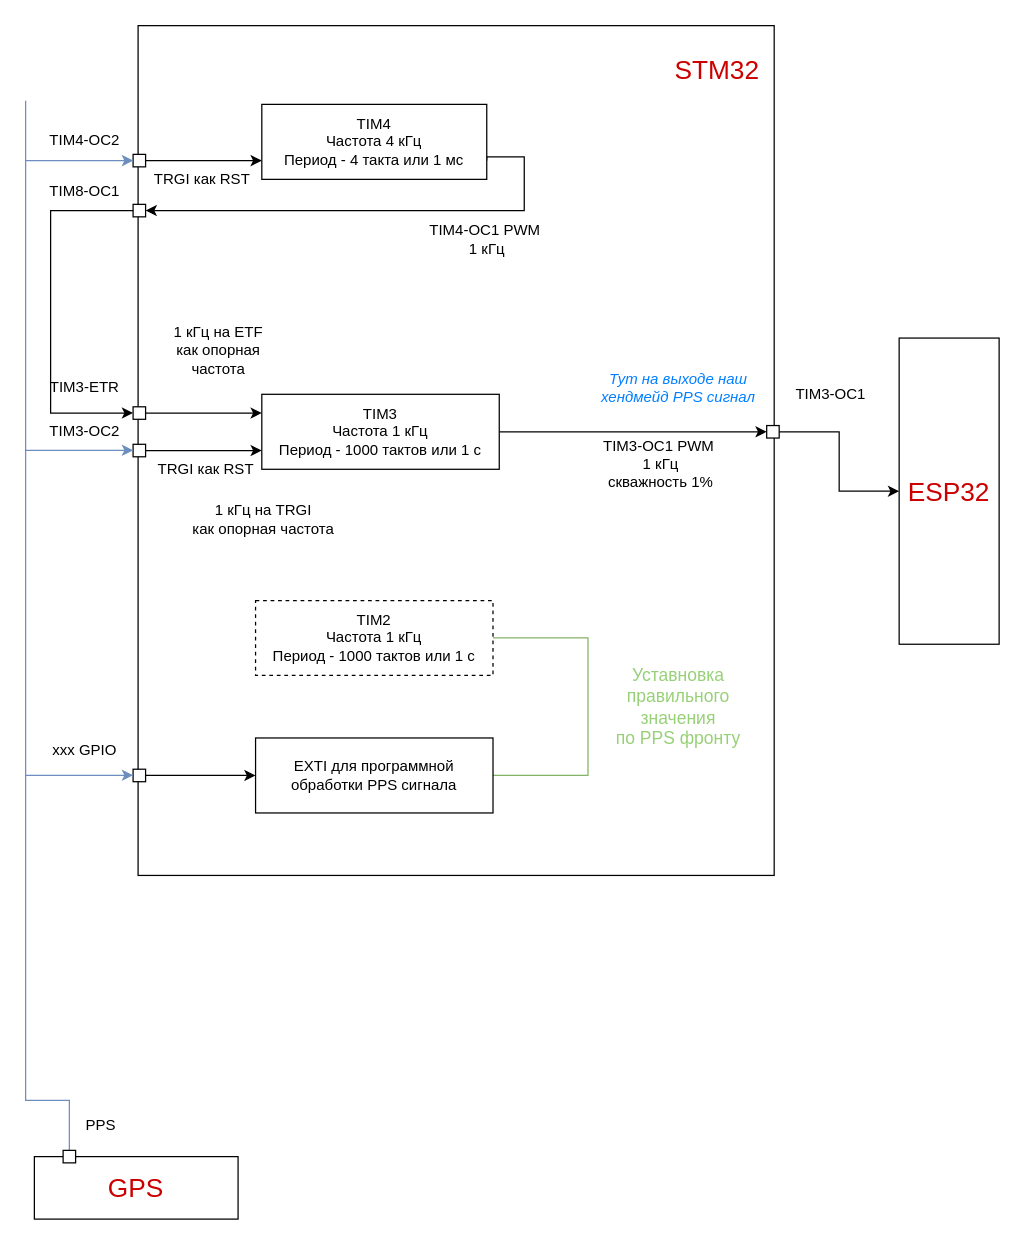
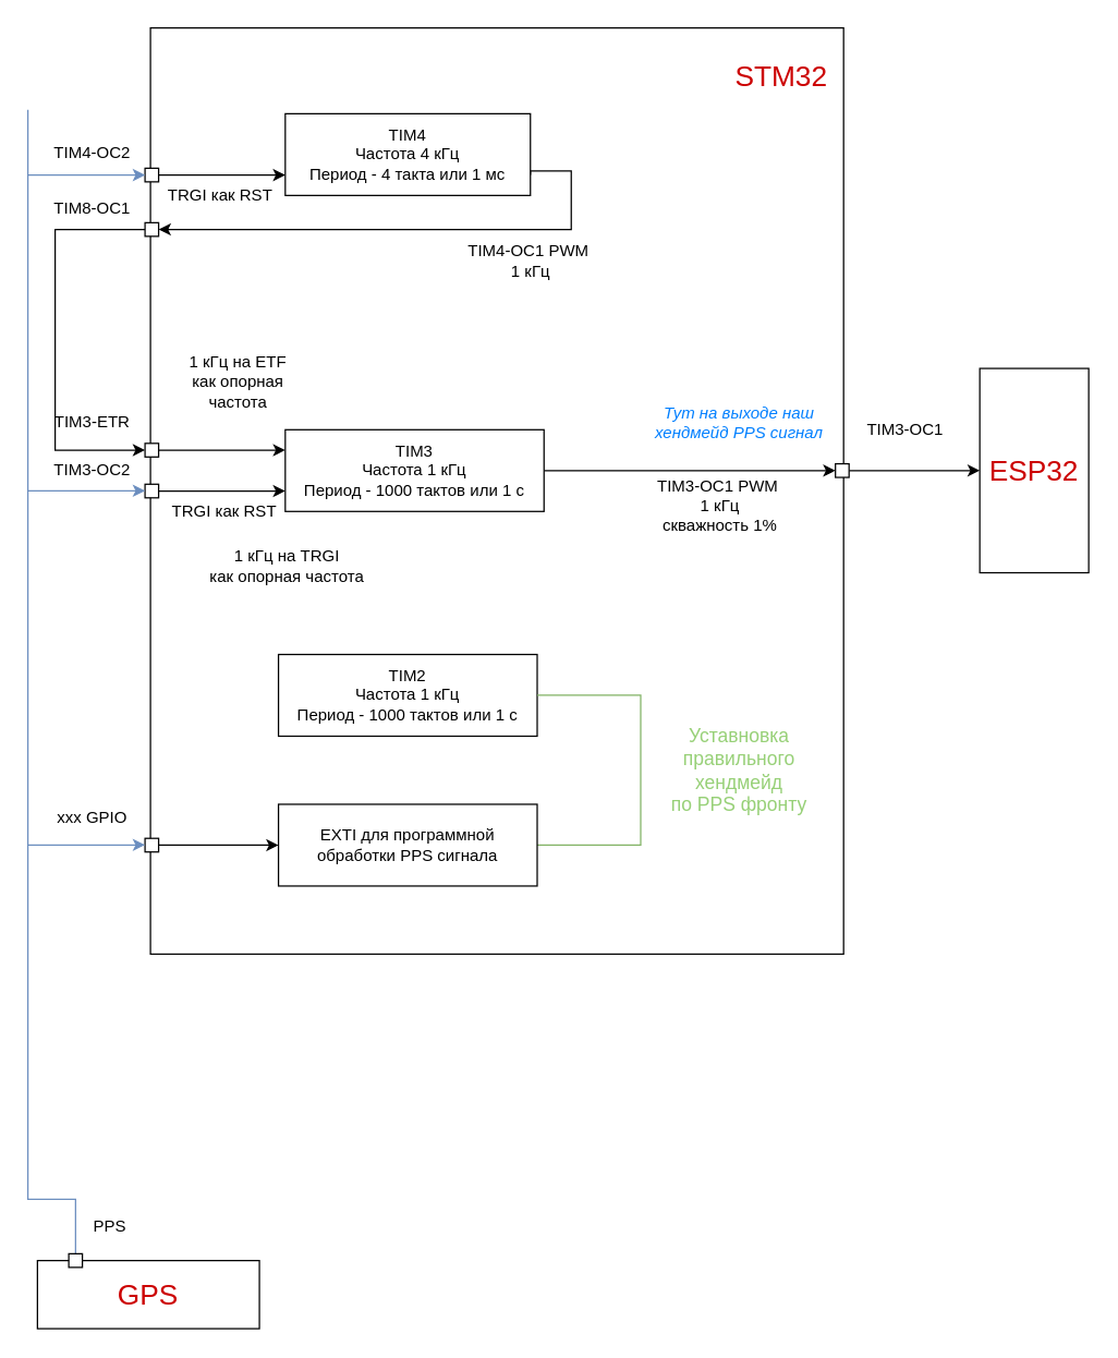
  <mxCell id="0" />
  <mxCell id="1" parent="0" />
  <mxCell id="2" value="&lt;font color=&quot;#cc0000&quot;&gt;GPS&lt;/font&gt;" style="rounded=0;whiteSpace=wrap;html=1;fontSize=21;fontColor=#007FFF;" vertex="1" parent="1"><mxGeometry x="27" y="925" width="163" height="50" as="geometry" /></mxCell>
  <mxCell id="3" value="" style="rounded=0;whiteSpace=wrap;html=1;fontSize=21;fontColor=#007FFF;" vertex="1" parent="1"><mxGeometry x="110" y="20" width="509" height="680" as="geometry" /></mxCell>
  <mxCell id="4" style="edgeStyle=orthogonalEdgeStyle;rounded=0;orthogonalLoop=1;jettySize=auto;html=1;exitX=1;exitY=0.75;exitDx=0;exitDy=0;entryX=1;entryY=0.5;entryDx=0;entryDy=0;" edge="1" parent="1" source="6" target="11"><mxGeometry relative="1" as="geometry"><mxPoint x="99" y="210" as="targetPoint" /><Array as="points"><mxPoint x="419" y="125" /><mxPoint x="419" y="168" /></Array></mxGeometry></mxCell>
  <mxCell id="5" value="TIM4-OC1 PWM&amp;nbsp;&lt;br&gt;1 кГц" style="text;html=1;align=center;verticalAlign=middle;resizable=0;points=[];labelBackgroundColor=#ffffff;" vertex="1" connectable="0" parent="4"><mxGeometry x="0.029" y="-1" relative="1" as="geometry"><mxPoint x="88.46" y="23" as="offset" /></mxGeometry></mxCell>
  <mxCell id="6" value="TIM4&lt;br&gt;&lt;span style=&quot;white-space: nowrap&quot;&gt;Частота 4 кГц&lt;/span&gt;&lt;br style=&quot;white-space: nowrap&quot;&gt;&lt;span style=&quot;white-space: nowrap&quot;&gt;Период - 4 такта или 1 мс&lt;/span&gt;" style="rounded=0;whiteSpace=wrap;html=1;" vertex="1" parent="1"><mxGeometry x="209" y="83" width="180" height="60" as="geometry" /></mxCell>
  <mxCell id="7" style="edgeStyle=orthogonalEdgeStyle;rounded=0;orthogonalLoop=1;jettySize=auto;html=1;exitX=1;exitY=0.5;exitDx=0;exitDy=0;entryX=0;entryY=0.5;entryDx=0;entryDy=0;" edge="1" parent="1" source="9" target="16"><mxGeometry relative="1" as="geometry" /></mxCell>
  <mxCell id="8" value="TIM3-OC1 PWM&amp;nbsp;&lt;br&gt;1 кГц&lt;br&gt;скважность 1%" style="text;html=1;align=center;verticalAlign=middle;resizable=0;points=[];labelBackgroundColor=#ffffff;" vertex="1" connectable="0" parent="7"><mxGeometry x="-0.423" y="-3" relative="1" as="geometry"><mxPoint x="66.67" y="22" as="offset" /></mxGeometry></mxCell>
  <mxCell id="9" value="TIM3&lt;br&gt;&lt;span style=&quot;white-space: nowrap&quot;&gt;Частота 1 кГц&lt;/span&gt;&lt;br style=&quot;white-space: nowrap&quot;&gt;&lt;span style=&quot;white-space: nowrap&quot;&gt;Период - 1000 тактов или 1 с&lt;/span&gt;" style="rounded=0;whiteSpace=wrap;html=1;" vertex="1" parent="1"><mxGeometry x="209" y="315" width="190" height="60" as="geometry" /></mxCell>
  <mxCell id="10" style="edgeStyle=orthogonalEdgeStyle;rounded=0;orthogonalLoop=1;jettySize=auto;html=1;exitX=0;exitY=0.5;exitDx=0;exitDy=0;entryX=0;entryY=0.5;entryDx=0;entryDy=0;" edge="1" parent="1" source="11" target="13"><mxGeometry relative="1" as="geometry"><Array as="points"><mxPoint x="40" y="168" /><mxPoint x="40" y="330" /></Array></mxGeometry></mxCell>
  <mxCell id="11" value="" style="whiteSpace=wrap;html=1;aspect=fixed;" vertex="1" parent="1"><mxGeometry x="106" y="163" width="10" height="10" as="geometry" /></mxCell>
  <mxCell id="12" style="edgeStyle=orthogonalEdgeStyle;rounded=0;orthogonalLoop=1;jettySize=auto;html=1;exitX=1;exitY=0.5;exitDx=0;exitDy=0;entryX=0;entryY=0.25;entryDx=0;entryDy=0;fontColor=#007FFF;" edge="1" parent="1" source="13" target="9"><mxGeometry relative="1" as="geometry" /></mxCell>
  <mxCell id="13" value="" style="whiteSpace=wrap;html=1;aspect=fixed;" vertex="1" parent="1"><mxGeometry x="106" y="325" width="10" height="10" as="geometry" /></mxCell>
  <mxCell id="14" value="TIM8-OC1" style="text;html=1;align=center;verticalAlign=middle;resizable=0;points=[];autosize=1;" vertex="1" parent="1"><mxGeometry x="32" y="143" width="70" height="20" as="geometry" /></mxCell>
  <mxCell id="15" style="edgeStyle=orthogonalEdgeStyle;rounded=0;orthogonalLoop=1;jettySize=auto;html=1;exitX=1;exitY=0.5;exitDx=0;exitDy=0;entryX=0;entryY=0.5;entryDx=0;entryDy=0;fontSize=21;fontColor=#007FFF;" edge="1" parent="1" source="16" target="35"><mxGeometry relative="1" as="geometry" /></mxCell>
  <mxCell id="16" value="" style="whiteSpace=wrap;html=1;aspect=fixed;" vertex="1" parent="1"><mxGeometry x="613" y="340" width="10" height="10" as="geometry" /></mxCell>
  <mxCell id="17" value="TIM3-OC1" style="text;html=1;align=center;verticalAlign=middle;resizable=0;points=[];autosize=1;" vertex="1" parent="1"><mxGeometry x="629" y="305" width="70" height="20" as="geometry" /></mxCell>
  <mxCell id="18" value="&lt;i&gt;Тут на выходе наш &lt;br&gt;хендмейд PPS сигнал&lt;/i&gt;" style="text;html=1;align=center;verticalAlign=middle;resizable=0;points=[];autosize=1;fontColor=#007FFF;" vertex="1" parent="1"><mxGeometry x="472" y="295" width="140" height="30" as="geometry" /></mxCell>
- <mxCell id="19" value="TIM2&lt;br&gt;&lt;span style=&quot;white-space: nowrap&quot;&gt;Частота 1 кГц&lt;/span&gt;&lt;br style=&quot;white-space: nowrap&quot;&gt;&lt;span style=&quot;white-space: nowrap&quot;&gt;Период - 1000 тактов или 1 с&lt;/span&gt;" style="rounded=0;whiteSpace=wrap;html=1;dashed=1;" vertex="1" parent="1"><mxGeometry x="204" y="480" width="190" height="60" as="geometry" /></mxCell>
+ <mxCell id="19" value="TIM2&lt;br&gt;&lt;span style=&quot;white-space: nowrap&quot;&gt;Частота 1 кГц&lt;/span&gt;&lt;br style=&quot;white-space: nowrap&quot;&gt;&lt;span style=&quot;white-space: nowrap&quot;&gt;Период - 1000 тактов или 1 с&lt;/span&gt;" style="rounded=0;whiteSpace=wrap;html=1;" vertex="1" parent="1"><mxGeometry x="204" y="480" width="190" height="60" as="geometry" /></mxCell>
  <mxCell id="20" value="TIM3-ETR" style="text;html=1;align=center;verticalAlign=middle;resizable=0;points=[];autosize=1;" vertex="1" parent="1"><mxGeometry x="32" y="300" width="70" height="20" as="geometry" /></mxCell>
  <mxCell id="21" value="&lt;font color=&quot;#000000&quot;&gt;1 кГц на ETF&lt;br&gt;как опорная&lt;br&gt;частота&lt;br&gt;&lt;/font&gt;" style="text;html=1;align=center;verticalAlign=middle;resizable=0;points=[];autosize=1;fontColor=#007FFF;" vertex="1" parent="1"><mxGeometry x="129" y="255" width="90" height="50" as="geometry" /></mxCell>
  <mxCell id="22" value="&lt;font color=&quot;#000000&quot;&gt;1 кГц на TRGI&lt;br&gt;как опорная частота&lt;br&gt;&lt;/font&gt;" style="text;html=1;align=center;verticalAlign=middle;resizable=0;points=[];autosize=1;fontColor=#007FFF;" vertex="1" parent="1"><mxGeometry x="145" y="400" width="130" height="30" as="geometry" /></mxCell>
  <mxCell id="23" style="edgeStyle=orthogonalEdgeStyle;rounded=0;orthogonalLoop=1;jettySize=auto;html=1;exitX=1;exitY=0.5;exitDx=0;exitDy=0;entryX=0;entryY=0.75;entryDx=0;entryDy=0;fontColor=#007FFF;" edge="1" parent="1" source="24" target="6"><mxGeometry relative="1" as="geometry"><mxPoint x="204" y="120" as="targetPoint" /></mxGeometry></mxCell>
  <mxCell id="24" value="" style="whiteSpace=wrap;html=1;aspect=fixed;" vertex="1" parent="1"><mxGeometry x="106" y="123" width="10" height="10" as="geometry" /></mxCell>
  <mxCell id="25" style="edgeStyle=orthogonalEdgeStyle;rounded=0;orthogonalLoop=1;jettySize=auto;html=1;exitX=1;exitY=0.5;exitDx=0;exitDy=0;entryX=0;entryY=0.75;entryDx=0;entryDy=0;fontColor=#007FFF;" edge="1" parent="1" source="26" target="9"><mxGeometry relative="1" as="geometry" /></mxCell>
  <mxCell id="26" value="" style="whiteSpace=wrap;html=1;aspect=fixed;" vertex="1" parent="1"><mxGeometry x="106" y="355" width="10" height="10" as="geometry" /></mxCell>
  <mxCell id="27" value="TIM3-OC2" style="text;html=1;align=center;verticalAlign=middle;resizable=0;points=[];autosize=1;" vertex="1" parent="1"><mxGeometry x="32" y="335" width="70" height="20" as="geometry" /></mxCell>
  <mxCell id="28" value="TIM4-OC2" style="text;html=1;align=center;verticalAlign=middle;resizable=0;points=[];autosize=1;" vertex="1" parent="1"><mxGeometry x="32" y="102" width="70" height="20" as="geometry" /></mxCell>
  <mxCell id="29" style="edgeStyle=orthogonalEdgeStyle;rounded=0;orthogonalLoop=1;jettySize=auto;html=1;exitX=1;exitY=0.5;exitDx=0;exitDy=0;entryX=1;entryY=0.5;entryDx=0;entryDy=0;endArrow=none;endFill=0;fontSize=21;fontColor=#007FFF;fillColor=#d5e8d4;strokeColor=#82b366;" edge="1" parent="1" source="30" target="19"><mxGeometry relative="1" as="geometry"><Array as="points"><mxPoint x="470" y="620" /><mxPoint x="470" y="510" /></Array></mxGeometry></mxCell>
  <mxCell id="30" value="EXTI для программной обработки PPS сигнала" style="rounded=0;whiteSpace=wrap;html=1;" vertex="1" parent="1"><mxGeometry x="204" y="590" width="190" height="60" as="geometry" /></mxCell>
  <mxCell id="31" value="" style="whiteSpace=wrap;html=1;aspect=fixed;" vertex="1" parent="1"><mxGeometry x="106" y="615" width="10" height="10" as="geometry" /></mxCell>
  <mxCell id="32" style="edgeStyle=orthogonalEdgeStyle;rounded=0;orthogonalLoop=1;jettySize=auto;html=1;exitX=1;exitY=0.5;exitDx=0;exitDy=0;entryX=0;entryY=0.5;entryDx=0;entryDy=0;fontColor=#007FFF;" edge="1" parent="1" source="31" target="30"><mxGeometry relative="1" as="geometry"><mxPoint x="122" y="535" as="sourcePoint" /><mxPoint x="214" y="535" as="targetPoint" /></mxGeometry></mxCell>
  <mxCell id="33" value="xxx GPIO" style="text;html=1;align=center;verticalAlign=middle;resizable=0;points=[];autosize=1;" vertex="1" parent="1"><mxGeometry x="32" y="590" width="70" height="20" as="geometry" /></mxCell>
  <mxCell id="34" value="&lt;font color=&quot;#cc0000&quot; style=&quot;font-size: 21px;&quot;&gt;STM32&lt;/font&gt;" style="text;html=1;align=center;verticalAlign=middle;resizable=0;points=[];autosize=1;fontColor=#007FFF;fontSize=21;" vertex="1" parent="1"><mxGeometry x="533" y="40" width="80" height="30" as="geometry" /></mxCell>
- <mxCell id="35" value="&lt;font color=&quot;#cc0000&quot;&gt;ESP32&lt;/font&gt;" style="rounded=0;whiteSpace=wrap;html=1;fontSize=21;fontColor=#007FFF;" vertex="1" parent="1"><mxGeometry x="719" y="270" width="80" height="245" as="geometry" /></mxCell>
+ <mxCell id="35" value="&lt;font color=&quot;#cc0000&quot;&gt;ESP32&lt;/font&gt;" style="rounded=0;whiteSpace=wrap;html=1;fontSize=21;fontColor=#007FFF;" vertex="1" parent="1"><mxGeometry x="719" y="270" width="80" height="150" as="geometry" /></mxCell>
  <mxCell id="36" value="&lt;font color=&quot;#000000&quot;&gt;TRGI как RST&lt;br&gt;&lt;/font&gt;" style="text;html=1;align=center;verticalAlign=middle;resizable=0;points=[];autosize=1;fontColor=#007FFF;" vertex="1" parent="1"><mxGeometry x="119" y="365" width="90" height="20" as="geometry" /></mxCell>
  <mxCell id="37" value="&lt;font color=&quot;#000000&quot;&gt;TRGI как RST&lt;br&gt;&lt;/font&gt;" style="text;html=1;align=center;verticalAlign=middle;resizable=0;points=[];autosize=1;fontColor=#007FFF;" vertex="1" parent="1"><mxGeometry x="116" y="133" width="90" height="20" as="geometry" /></mxCell>
  <mxCell id="38" style="edgeStyle=orthogonalEdgeStyle;rounded=0;orthogonalLoop=1;jettySize=auto;html=1;exitX=0.5;exitY=0;exitDx=0;exitDy=0;fontSize=21;fontColor=#007FFF;endArrow=none;endFill=0;fillColor=#dae8fc;strokeColor=#6c8ebf;" edge="1" parent="1" source="39"><mxGeometry relative="1" as="geometry"><mxPoint x="20" y="80" as="targetPoint" /><Array as="points"><mxPoint x="55" y="880" /><mxPoint x="20" y="880" /></Array></mxGeometry></mxCell>
  <mxCell id="39" value="" style="whiteSpace=wrap;html=1;aspect=fixed;" vertex="1" parent="1"><mxGeometry x="50" y="920" width="10" height="10" as="geometry" /></mxCell>
  <mxCell id="40" value="PPS" style="text;html=1;align=center;verticalAlign=middle;resizable=0;points=[];autosize=1;" vertex="1" parent="1"><mxGeometry x="60" y="890" width="40" height="20" as="geometry" /></mxCell>
  <mxCell id="41" value="" style="endArrow=classic;html=1;fontSize=21;fontColor=#007FFF;entryX=0;entryY=0.5;entryDx=0;entryDy=0;fillColor=#dae8fc;strokeColor=#6c8ebf;" edge="1" parent="1" target="24"><mxGeometry width="50" height="50" relative="1" as="geometry"><mxPoint x="20" y="128" as="sourcePoint" /><mxPoint x="82" y="115" as="targetPoint" /></mxGeometry></mxCell>
  <mxCell id="42" value="" style="endArrow=classic;html=1;fontSize=21;fontColor=#007FFF;entryX=0;entryY=0.5;entryDx=0;entryDy=0;fillColor=#dae8fc;strokeColor=#6c8ebf;" edge="1" parent="1"><mxGeometry width="50" height="50" relative="1" as="geometry"><mxPoint x="20" y="359.83" as="sourcePoint" /><mxPoint x="106" y="359.83" as="targetPoint" /></mxGeometry></mxCell>
  <mxCell id="43" value="" style="endArrow=classic;html=1;fontSize=21;fontColor=#007FFF;entryX=0;entryY=0.5;entryDx=0;entryDy=0;fillColor=#dae8fc;strokeColor=#6c8ebf;" edge="1" parent="1"><mxGeometry width="50" height="50" relative="1" as="geometry"><mxPoint x="20" y="619.83" as="sourcePoint" /><mxPoint x="106" y="619.83" as="targetPoint" /></mxGeometry></mxCell>
- <mxCell id="44" value="&lt;font color=&quot;#97d077&quot; style=&quot;font-size: 14px&quot;&gt;&lt;span style=&quot;font-size: 14px&quot;&gt;Уставновка&lt;br&gt;правильного&lt;br&gt;значения&lt;br style=&quot;font-size: 14px&quot;&gt;по PPS фронту&lt;br style=&quot;font-size: 14px&quot;&gt;&lt;/span&gt;&lt;/font&gt;" style="text;html=1;align=center;verticalAlign=middle;resizable=0;points=[];autosize=1;fontSize=14;fontColor=#007FFF;" vertex="1" parent="1"><mxGeometry x="487" y="530" width="110" height="70" as="geometry" /></mxCell>
+ <mxCell id="44" value="&lt;font color=&quot;#97d077&quot; style=&quot;font-size: 14px&quot;&gt;&lt;span style=&quot;font-size: 14px&quot;&gt;Уставновка&lt;br&gt;правильного&lt;br&gt;хендмейд&lt;br style=&quot;font-size: 14px&quot;&gt;по PPS фронту&lt;br style=&quot;font-size: 14px&quot;&gt;&lt;/span&gt;&lt;/font&gt;" style="text;html=1;align=center;verticalAlign=middle;resizable=0;points=[];autosize=1;fontSize=14;fontColor=#007FFF;" vertex="1" parent="1"><mxGeometry x="487" y="530" width="110" height="70" as="geometry" /></mxCell>
